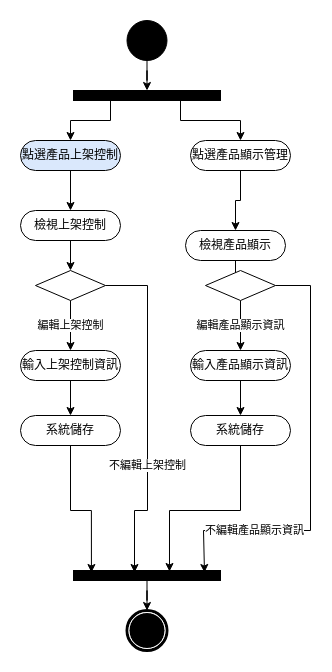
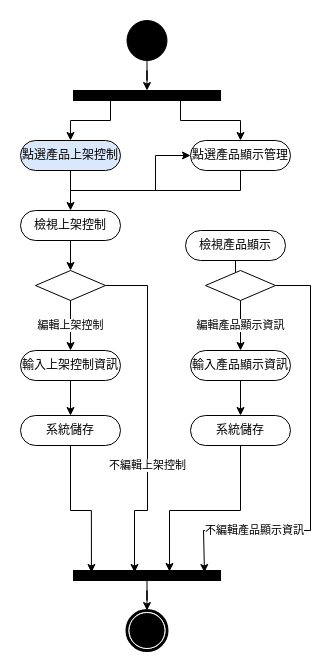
  <mxCell id="0" />
  <mxCell id="1" parent="0" />
  <mxCell id="2" style="edgeStyle=orthogonalEdgeStyle;rounded=0;orthogonalLoop=1;jettySize=auto;html=1;entryX=0.5;entryY=0;entryDx=0;entryDy=0;" edge="1" parent="1" source="3" target="28"><mxGeometry relative="1" as="geometry" /></mxCell>
  <mxCell id="3" value="" style="ellipse;whiteSpace=wrap;html=1;rounded=0;shadow=0;comic=0;labelBackgroundColor=none;strokeWidth=1;fillColor=#000000;fontFamily=Verdana;fontSize=12;align=center;" parent="1" vertex="1"><mxGeometry x="126.5" y="20" width="40" height="40" as="geometry" /></mxCell>
  <mxCell id="4" value="點選產品上架控制" style="rounded=1;whiteSpace=wrap;html=1;shadow=0;comic=0;labelBackgroundColor=none;strokeWidth=1;fontFamily=Verdana;fontSize=12;align=center;arcSize=50;fillColor=#dae8fc;" parent="1" vertex="1"><mxGeometry x="20" y="140" width="100" height="30" as="geometry" /></mxCell>
- <mxCell id="5" style="edgeStyle=orthogonalEdgeStyle;rounded=0;orthogonalLoop=1;jettySize=auto;html=1;entryX=0.5;entryY=0;entryDx=0;entryDy=0;exitX=0.5;exitY=1;exitDx=0;exitDy=0;" parent="1" source="4" target="8" edge="1"><mxGeometry relative="1" as="geometry"><mxPoint x="-3" y="195" as="sourcePoint" /><mxPoint x="70" y="200" as="targetPoint" /></mxGeometry></mxCell>
+ <mxCell id="5" style="edgeStyle=orthogonalEdgeStyle;rounded=0;orthogonalLoop=1;jettySize=auto;html=1;exitX=0.5;exitY=1;exitDx=0;exitDy=0;" parent="1" source="4" target="15" edge="1"><mxGeometry relative="1" as="geometry"><mxPoint x="-3" y="195" as="sourcePoint" /><mxPoint x="70" y="200" as="targetPoint" /></mxGeometry></mxCell>
  <mxCell id="6" value="編輯上架控制" style="edgeStyle=orthogonalEdgeStyle;rounded=0;orthogonalLoop=1;jettySize=auto;html=1;exitX=0.5;exitY=1;exitDx=0;exitDy=0;entryX=0.5;entryY=0;entryDx=0;entryDy=0;" parent="1" source="12" target="14" edge="1"><mxGeometry relative="1" as="geometry"><mxPoint x="70" y="350" as="targetPoint" /><mxPoint x="70" y="415" as="sourcePoint" /></mxGeometry></mxCell>
  <mxCell id="7" style="edgeStyle=orthogonalEdgeStyle;rounded=0;orthogonalLoop=1;jettySize=auto;html=1;entryX=0.5;entryY=0;entryDx=0;entryDy=0;" parent="1" source="8" target="12" edge="1"><mxGeometry relative="1" as="geometry" /></mxCell>
  <mxCell id="8" value="檢視上架控制" style="rounded=1;whiteSpace=wrap;html=1;shadow=0;comic=0;labelBackgroundColor=none;strokeWidth=1;fontFamily=Verdana;fontSize=12;align=center;arcSize=50;" parent="1" vertex="1"><mxGeometry x="20" y="210" width="100" height="30" as="geometry" /></mxCell>
  <mxCell id="9" style="edgeStyle=orthogonalEdgeStyle;rounded=0;orthogonalLoop=1;jettySize=auto;html=1;entryX=0.122;entryY=0.2;entryDx=0;entryDy=0;entryPerimeter=0;" parent="1" source="10" target="30" edge="1"><mxGeometry relative="1" as="geometry"><mxPoint x="70" y="485" as="targetPoint" /><Array as="points"><mxPoint x="70" y="510" /><mxPoint x="91" y="510" /></Array></mxGeometry></mxCell>
  <mxCell id="10" value="系統儲存" style="rounded=1;whiteSpace=wrap;html=1;shadow=0;comic=0;labelBackgroundColor=none;strokeWidth=1;fontFamily=Verdana;fontSize=12;align=center;arcSize=50;" parent="1" vertex="1"><mxGeometry x="20" y="415" width="100" height="30" as="geometry" /></mxCell>
  <mxCell id="11" value="不編輯上架控制" style="edgeStyle=orthogonalEdgeStyle;rounded=0;orthogonalLoop=1;jettySize=auto;html=1;entryX=0.415;entryY=0.2;entryDx=0;entryDy=0;entryPerimeter=0;" parent="1" source="12" target="30" edge="1"><mxGeometry x="0.297" relative="1" as="geometry"><Array as="points"><mxPoint x="147" y="285" /><mxPoint x="147" y="510" /><mxPoint x="134" y="510" /></Array><mxPoint x="90" y="498" as="targetPoint" /><mxPoint as="offset" /></mxGeometry></mxCell>
  <mxCell id="12" value="" style="rhombus;whiteSpace=wrap;html=1;" parent="1" vertex="1"><mxGeometry x="35" y="270" width="70" height="30" as="geometry" /></mxCell>
  <mxCell id="13" style="edgeStyle=orthogonalEdgeStyle;rounded=0;orthogonalLoop=1;jettySize=auto;html=1;entryX=0.5;entryY=0;entryDx=0;entryDy=0;" parent="1" source="14" target="10" edge="1"><mxGeometry relative="1" as="geometry" /></mxCell>
  <mxCell id="14" value="輸入上架控制資訊" style="rounded=1;whiteSpace=wrap;html=1;shadow=0;comic=0;labelBackgroundColor=none;strokeWidth=1;fontFamily=Verdana;fontSize=12;align=center;arcSize=50;" parent="1" vertex="1"><mxGeometry x="20" y="350" width="100" height="30" as="geometry" /></mxCell>
  <mxCell id="15" value="點選產品顯示管理" style="rounded=1;whiteSpace=wrap;html=1;shadow=0;comic=0;labelBackgroundColor=none;strokeWidth=1;fontFamily=Verdana;fontSize=12;align=center;arcSize=50;" vertex="1" parent="1"><mxGeometry x="190" y="140" width="100" height="30" as="geometry" /></mxCell>
- <mxCell id="16" style="edgeStyle=orthogonalEdgeStyle;rounded=0;orthogonalLoop=1;jettySize=auto;html=1;entryX=0.5;entryY=0;entryDx=0;entryDy=0;exitX=0.5;exitY=1;exitDx=0;exitDy=0;" edge="1" parent="1" source="15" target="19"><mxGeometry relative="1" as="geometry"><mxPoint x="167" y="195" as="sourcePoint" /><mxPoint x="240" y="200" as="targetPoint" /></mxGeometry></mxCell>
+ <mxCell id="16" style="edgeStyle=orthogonalEdgeStyle;rounded=0;orthogonalLoop=1;jettySize=auto;html=1;exitX=0.5;exitY=1;exitDx=0;exitDy=0;" edge="1" parent="1" source="15" target="8"><mxGeometry relative="1" as="geometry"><mxPoint x="167" y="195" as="sourcePoint" /><mxPoint x="240" y="200" as="targetPoint" /></mxGeometry></mxCell>
  <mxCell id="17" value="編輯產品顯示資訊" style="edgeStyle=orthogonalEdgeStyle;rounded=0;orthogonalLoop=1;jettySize=auto;html=1;exitX=0.5;exitY=1;exitDx=0;exitDy=0;entryX=0.5;entryY=0;entryDx=0;entryDy=0;" edge="1" parent="1" source="23" target="25"><mxGeometry relative="1" as="geometry"><mxPoint x="240" y="350" as="targetPoint" /><mxPoint x="240" y="415" as="sourcePoint" /></mxGeometry></mxCell>
  <mxCell id="18" style="edgeStyle=orthogonalEdgeStyle;rounded=0;orthogonalLoop=1;jettySize=auto;html=1;entryX=0.5;entryY=0;entryDx=0;entryDy=0;" edge="1" parent="1" source="19" target="23"><mxGeometry relative="1" as="geometry" /></mxCell>
  <mxCell id="19" value="檢視產品顯示" style="rounded=1;whiteSpace=wrap;html=1;shadow=0;comic=0;labelBackgroundColor=none;strokeWidth=1;fontFamily=Verdana;fontSize=12;align=center;arcSize=50;" vertex="1" parent="1"><mxGeometry x="185" y="230" width="100" height="30" as="geometry" /></mxCell>
  <mxCell id="20" style="edgeStyle=orthogonalEdgeStyle;rounded=0;orthogonalLoop=1;jettySize=auto;html=1;entryX=0.653;entryY=0.1;entryDx=0;entryDy=0;entryPerimeter=0;" edge="1" parent="1" source="21" target="30"><mxGeometry relative="1" as="geometry"><mxPoint x="240" y="485" as="targetPoint" /><Array as="points"><mxPoint x="240" y="510" /><mxPoint x="169" y="510" /></Array></mxGeometry></mxCell>
  <mxCell id="21" value="系統儲存" style="rounded=1;whiteSpace=wrap;html=1;shadow=0;comic=0;labelBackgroundColor=none;strokeWidth=1;fontFamily=Verdana;fontSize=12;align=center;arcSize=50;" vertex="1" parent="1"><mxGeometry x="190" y="415" width="100" height="30" as="geometry" /></mxCell>
  <mxCell id="22" value="不編輯產品顯示資訊" style="edgeStyle=orthogonalEdgeStyle;rounded=0;orthogonalLoop=1;jettySize=auto;html=1;entryX=0.891;entryY=0.2;entryDx=0;entryDy=0;entryPerimeter=0;" edge="1" parent="1" source="23" target="30"><mxGeometry x="0.568" relative="1" as="geometry"><Array as="points"><mxPoint x="310" y="285" /><mxPoint x="310" y="530" /><mxPoint x="203" y="530" /></Array><mxPoint x="260" y="498" as="targetPoint" /><mxPoint as="offset" /></mxGeometry></mxCell>
  <mxCell id="23" value="" style="rhombus;whiteSpace=wrap;html=1;" vertex="1" parent="1"><mxGeometry x="205" y="270" width="70" height="30" as="geometry" /></mxCell>
  <mxCell id="24" style="edgeStyle=orthogonalEdgeStyle;rounded=0;orthogonalLoop=1;jettySize=auto;html=1;entryX=0.5;entryY=0;entryDx=0;entryDy=0;" edge="1" parent="1" source="25" target="21"><mxGeometry relative="1" as="geometry" /></mxCell>
  <mxCell id="25" value="輸入產品顯示資訊" style="rounded=1;whiteSpace=wrap;html=1;shadow=0;comic=0;labelBackgroundColor=none;strokeWidth=1;fontFamily=Verdana;fontSize=12;align=center;arcSize=50;" vertex="1" parent="1"><mxGeometry x="190" y="350" width="100" height="30" as="geometry" /></mxCell>
  <mxCell id="26" style="edgeStyle=orthogonalEdgeStyle;rounded=0;orthogonalLoop=1;jettySize=auto;html=1;entryX=0.5;entryY=0;entryDx=0;entryDy=0;" edge="1" parent="1" source="28" target="4"><mxGeometry relative="1" as="geometry"><Array as="points"><mxPoint x="110" y="120" /><mxPoint x="70" y="120" /></Array></mxGeometry></mxCell>
  <mxCell id="27" style="edgeStyle=orthogonalEdgeStyle;rounded=0;orthogonalLoop=1;jettySize=auto;html=1;entryX=0.5;entryY=0;entryDx=0;entryDy=0;" edge="1" parent="1" source="28" target="15"><mxGeometry relative="1" as="geometry"><Array as="points"><mxPoint x="180" y="120" /><mxPoint x="240" y="120" /></Array></mxGeometry></mxCell>
  <mxCell id="28" value="" style="whiteSpace=wrap;html=1;rounded=0;shadow=0;comic=0;labelBackgroundColor=none;strokeWidth=1;fillColor=#000000;fontFamily=Verdana;fontSize=12;align=center;rotation=0;" vertex="1" parent="1"><mxGeometry x="73" y="90" width="147" height="10" as="geometry" /></mxCell>
  <mxCell id="29" style="edgeStyle=orthogonalEdgeStyle;rounded=0;orthogonalLoop=1;jettySize=auto;html=1;entryX=0.5;entryY=0;entryDx=0;entryDy=0;" edge="1" parent="1" source="30" target="31"><mxGeometry relative="1" as="geometry" /></mxCell>
  <mxCell id="30" value="" style="whiteSpace=wrap;html=1;rounded=0;shadow=0;comic=0;labelBackgroundColor=none;strokeWidth=1;fillColor=#000000;fontFamily=Verdana;fontSize=12;align=center;rotation=0;" vertex="1" parent="1"><mxGeometry x="73" y="570" width="147" height="10" as="geometry" /></mxCell>
  <mxCell id="31" value="" style="shape=mxgraph.bpmn.shape;html=1;verticalLabelPosition=bottom;labelBackgroundColor=#ffffff;verticalAlign=top;perimeter=ellipsePerimeter;outline=end;symbol=terminate;rounded=0;shadow=0;comic=0;strokeWidth=1;fontFamily=Verdana;fontSize=12;align=center;" vertex="1" parent="1"><mxGeometry x="126.5" y="610" width="40" height="40" as="geometry" /></mxCell>
